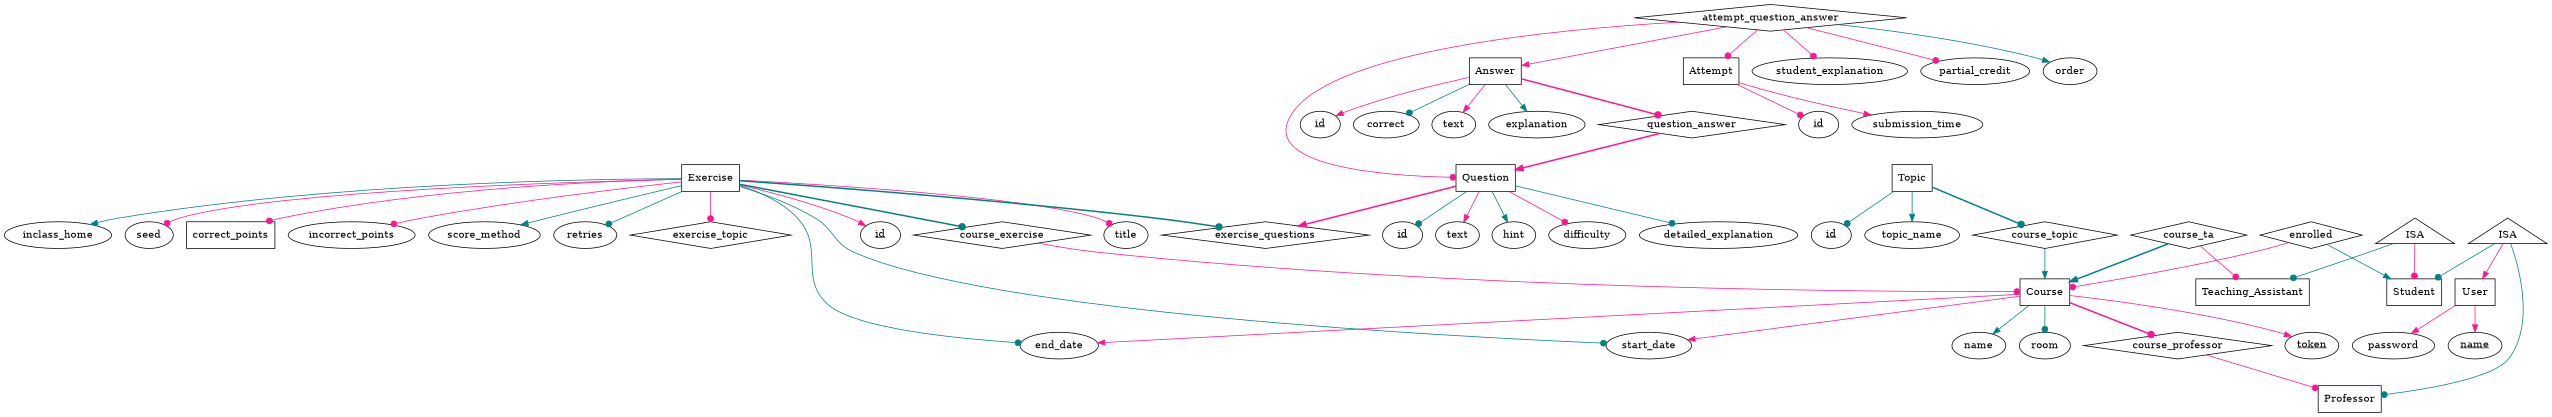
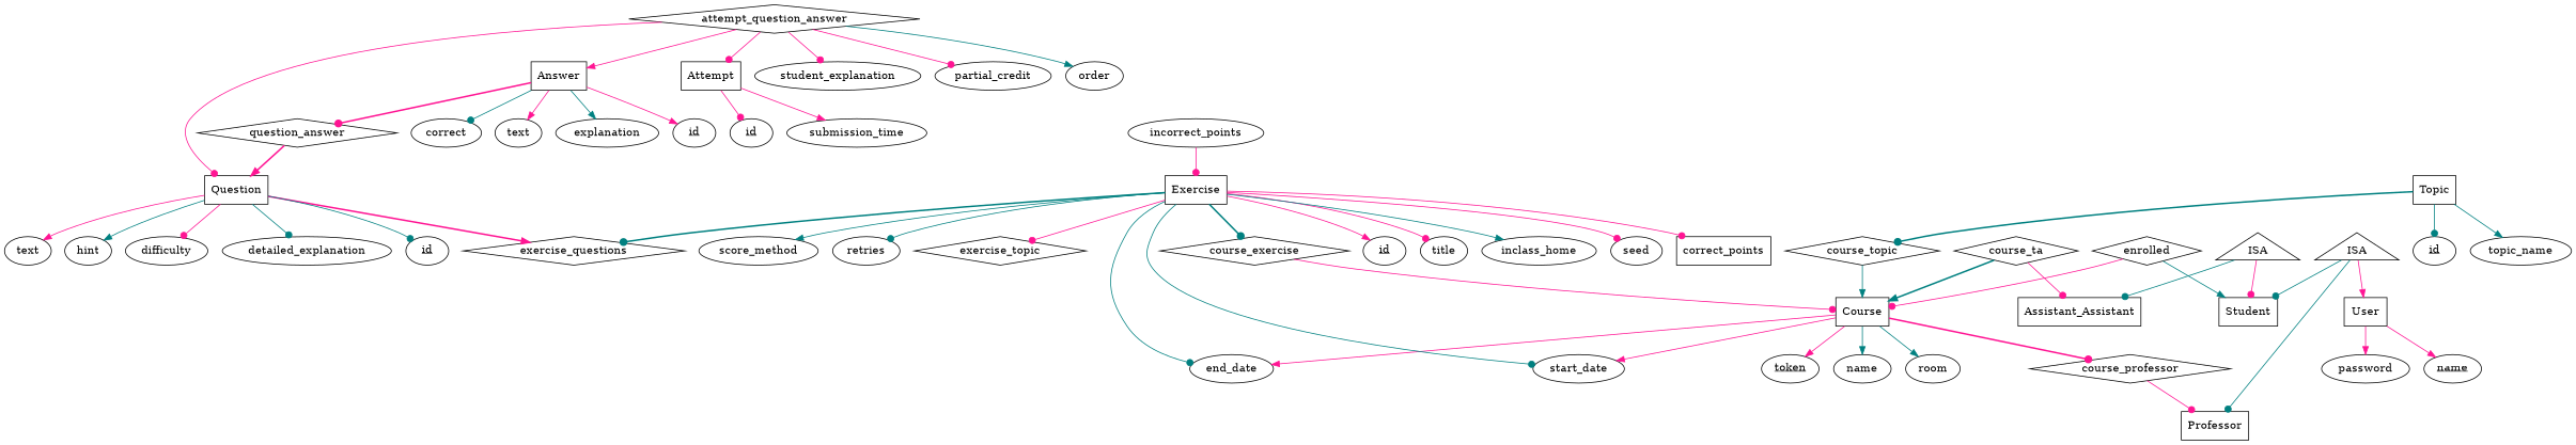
  digraph {
    edge [arrowhead=dot color=deeppink]
    User [shape=box]
    n2 [label=<<u>name</u>>]
    password
    Professor [shape=box]
    Student [shape=box]
-   Teaching_Assistant [shape=box]
+   Teaching_Assistant [shape=box label=Assistant_Assistant]
    n7 [label=ISA shape=triangle]
    n8 [label=ISA shape=triangle]
    Course [shape=box]
    n10 [label=name]
    room
    n12 [label=<<u>token</u>>]
    start_date
    end_date
    course_professor [shape=diamond]
    course_ta [shape=diamond]
    enrolled [shape=diamond]
    Topic [shape=box]
    course_topic [shape=diamond]
    n20 [label=<<u>id</u>>]
    topic_name
    Exercise [shape=box]
    n23 [label=<<u>id</u>>]
    title
    inclass_home
    seed
    correct_points [shape=box]
    incorrect_points
    score_method
    retries
    exercise_topic [shape=diamond]
    course_exercise [shape=diamond]
    exercise_questions [shape=diamond]
    Question [shape=box]
    n35 [label=<<u>id</u>>]
    n36 [label=text]
    hint
    difficulty
    detailed_explanation
    Answer [shape=box]
    n41 [label=<<u>id</u>>]
    correct
    n43 [label=text]
    explanation
    question_answer [shape=diamond]
    Attempt [shape=box]
    n47 [label=<<u>id</u>>]
    submission_time
    attempt_question_answer [shape=diamond]
    student_explanation
    partial_credit
    order
    User -> n2 [arrowhead=normal]
    User -> password [arrowhead=normal]
    n7 -> User [arrowhead=normal]
    n7 -> Professor [color=teal]
    n7 -> Student [color=teal]
    n8 -> Student
    n8 -> Teaching_Assistant [color=teal]
    Course -> n10 [arrowhead=normal color=teal]
-   Course -> room [color=teal]
+   Course -> room [arrowhead=normal color=teal]
    Course -> n12 [arrowhead=normal]
    Course -> start_date [arrowhead=normal]
    Course -> end_date [arrowhead=normal]
    Course -> course_professor [style=bold]
    course_professor -> Professor
    course_ta -> Teaching_Assistant
    course_ta -> Course [arrowhead=normal color=teal style=bold]
    enrolled -> Student [arrowhead=normal color=teal]
    enrolled -> Course
    Topic -> course_topic [color=teal style=bold]
    Topic -> n20 [color=teal]
    Topic -> topic_name [arrowhead=normal color=teal]
    course_topic -> Course [arrowhead=normal color=teal]
    Exercise -> start_date [color=teal]
    Exercise -> end_date [color=teal]
    Exercise -> n23 [arrowhead=normal]
    Exercise -> title
    Exercise -> inclass_home [arrowhead=normal color=teal]
    Exercise -> seed
    Exercise -> correct_points
-   Exercise -> incorrect_points
+   incorrect_points -> Exercise
    Exercise -> score_method [arrowhead=normal color=teal]
    Exercise -> retries [color=teal]
    Exercise -> exercise_topic
    Exercise -> course_exercise [color=teal style=bold]
    Exercise -> exercise_questions [color=teal style=bold]
    course_exercise -> Course
    Question -> exercise_questions [arrowhead=normal style=bold]
    Question -> n35 [color=teal]
    Question -> n36 [arrowhead=normal]
    Question -> hint [arrowhead=normal color=teal]
    Question -> difficulty
    Question -> detailed_explanation [color=teal]
    Answer -> n41 [arrowhead=normal]
    Answer -> correct [color=teal]
    Answer -> n43 [arrowhead=normal]
    Answer -> explanation [arrowhead=normal color=teal]
    Answer -> question_answer [style=bold]
    question_answer -> Question [arrowhead=normal style=bold]
    Attempt -> n47
    Attempt -> submission_time [arrowhead=normal]
    attempt_question_answer -> Question
    attempt_question_answer -> Answer [arrowhead=normal]
    attempt_question_answer -> Attempt
    attempt_question_answer -> student_explanation
    attempt_question_answer -> partial_credit
    attempt_question_answer -> order [arrowhead=normal color=teal]
  }
